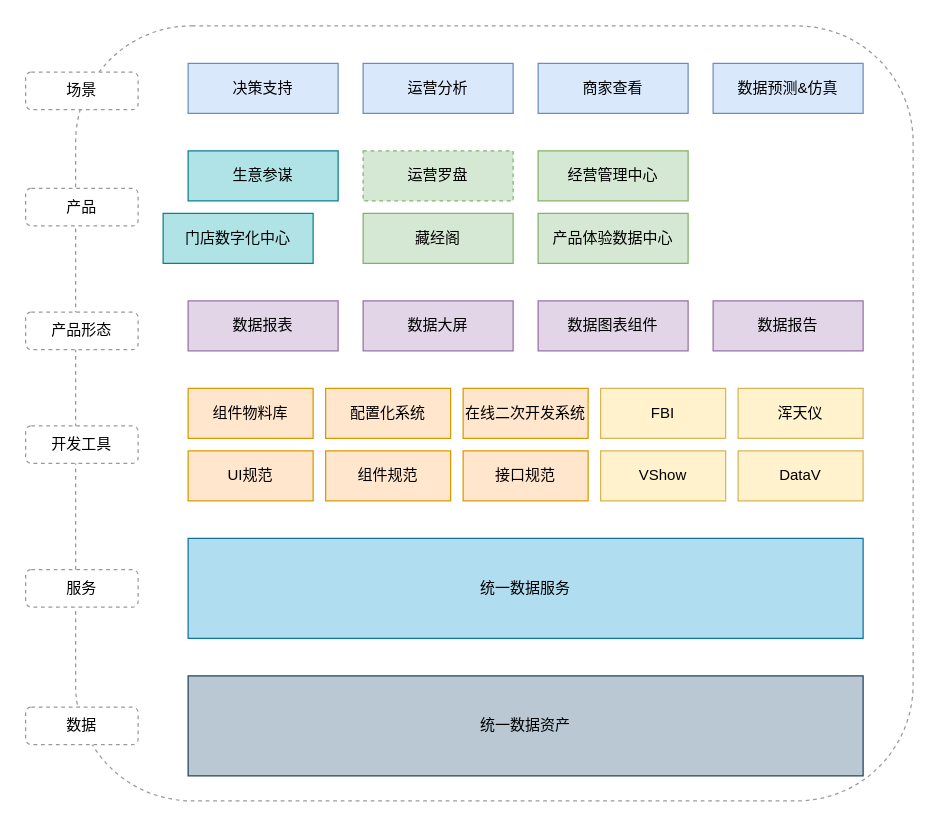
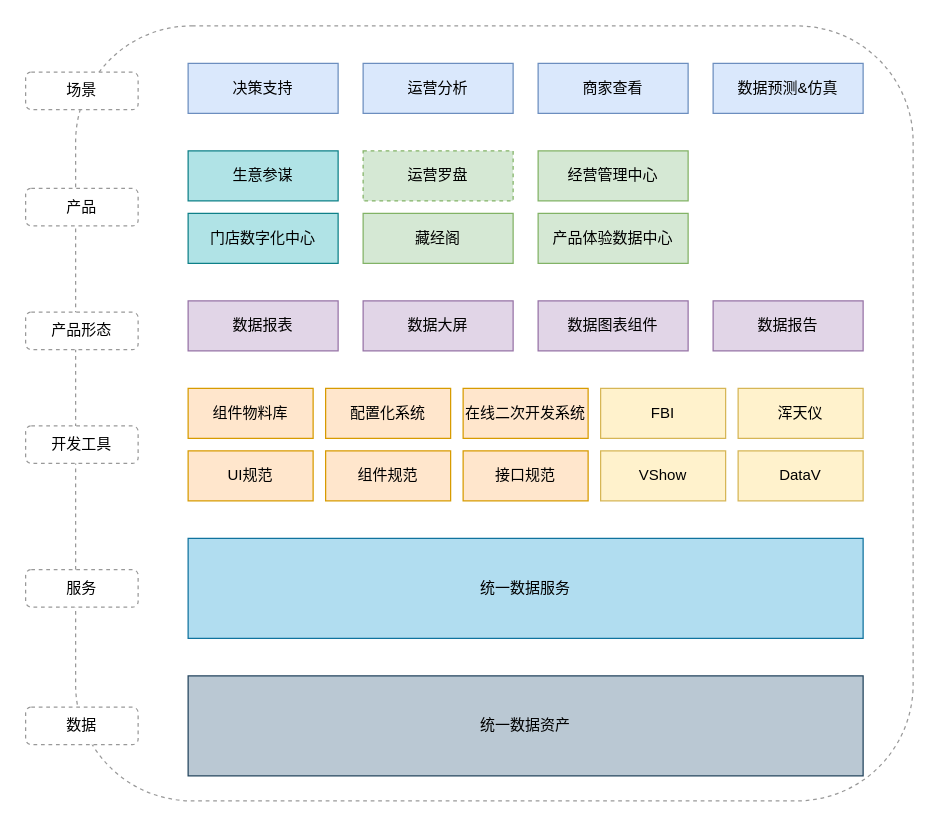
  <mxCell id="0" />
  <mxCell id="1" parent="0" />
  <mxCell id="2" value="" style="rounded=1;whiteSpace=wrap;html=1;dashed=1;strokeColor=#999999;shadow=0;comic=0;glass=0;strokeWidth=1;fillColor=none;" vertex="1" parent="1"><mxGeometry x="60" y="20" width="670" height="620" as="geometry" /></mxCell>
  <mxCell id="3" value="统一数据资产" style="rounded=0;whiteSpace=wrap;html=1;fillColor=#bac8d3;strokeColor=#23445d;shadow=0;comic=0;" vertex="1" parent="1"><mxGeometry x="150" y="540" width="540" height="80" as="geometry" /></mxCell>
  <mxCell id="4" value="统一数据服务" style="rounded=0;whiteSpace=wrap;html=1;fillColor=#b1ddf0;strokeColor=#10739e;shadow=0;comic=0;" vertex="1" parent="1"><mxGeometry x="150" y="430" width="540" height="80" as="geometry" /></mxCell>
  <mxCell id="5" value="数据报表" style="rounded=0;whiteSpace=wrap;html=1;fillColor=#e1d5e7;strokeColor=#9673a6;" vertex="1" parent="1"><mxGeometry x="150" y="240" width="120" height="40" as="geometry" /></mxCell>
  <mxCell id="6" value="数据大屏" style="rounded=0;whiteSpace=wrap;html=1;fillColor=#e1d5e7;strokeColor=#9673a6;" vertex="1" parent="1"><mxGeometry x="290" y="240" width="120" height="40" as="geometry" /></mxCell>
  <mxCell id="7" value="数据图表组件" style="rounded=0;whiteSpace=wrap;html=1;fillColor=#e1d5e7;strokeColor=#9673a6;" vertex="1" parent="1"><mxGeometry x="430" y="240" width="120" height="40" as="geometry" /></mxCell>
  <mxCell id="8" value="数据报告" style="rounded=0;whiteSpace=wrap;html=1;fillColor=#e1d5e7;strokeColor=#9673a6;" vertex="1" parent="1"><mxGeometry x="570" y="240" width="120" height="40" as="geometry" /></mxCell>
  <mxCell id="9" value="决策支持" style="rounded=0;whiteSpace=wrap;html=1;fillColor=#dae8fc;strokeColor=#6c8ebf;" vertex="1" parent="1"><mxGeometry x="150" y="50" width="120" height="40" as="geometry" /></mxCell>
  <mxCell id="10" value="运营分析" style="rounded=0;whiteSpace=wrap;html=1;fillColor=#dae8fc;strokeColor=#6c8ebf;" vertex="1" parent="1"><mxGeometry x="290" y="50" width="120" height="40" as="geometry" /></mxCell>
  <mxCell id="11" value="商家查看" style="rounded=0;whiteSpace=wrap;html=1;fillColor=#dae8fc;strokeColor=#6c8ebf;" vertex="1" parent="1"><mxGeometry x="430" y="50" width="120" height="40" as="geometry" /></mxCell>
  <mxCell id="12" value="数据预测&amp;amp;仿真" style="rounded=0;whiteSpace=wrap;html=1;fillColor=#dae8fc;strokeColor=#6c8ebf;" vertex="1" parent="1"><mxGeometry x="570" y="50" width="120" height="40" as="geometry" /></mxCell>
  <mxCell id="13" value="组件物料库" style="rounded=0;whiteSpace=wrap;html=1;fillColor=#ffe6cc;strokeColor=#d79b00;" vertex="1" parent="1"><mxGeometry x="150" y="310" width="100" height="40" as="geometry" /></mxCell>
  <mxCell id="14" value="配置化系统" style="rounded=0;whiteSpace=wrap;html=1;fillColor=#ffe6cc;strokeColor=#d79b00;" vertex="1" parent="1"><mxGeometry x="260" y="310" width="100" height="40" as="geometry" /></mxCell>
  <mxCell id="15" value="在线二次开发系统" style="rounded=0;whiteSpace=wrap;html=1;fillColor=#ffe6cc;strokeColor=#d79b00;" vertex="1" parent="1"><mxGeometry x="370" y="310" width="100" height="40" as="geometry" /></mxCell>
  <mxCell id="16" value="UI规范" style="rounded=0;whiteSpace=wrap;html=1;fillColor=#ffe6cc;strokeColor=#d79b00;" vertex="1" parent="1"><mxGeometry x="150" y="360" width="100" height="40" as="geometry" /></mxCell>
  <mxCell id="17" value="组件规范" style="rounded=0;whiteSpace=wrap;html=1;fillColor=#ffe6cc;strokeColor=#d79b00;" vertex="1" parent="1"><mxGeometry x="260" y="360" width="100" height="40" as="geometry" /></mxCell>
  <mxCell id="18" value="接口规范" style="rounded=0;whiteSpace=wrap;html=1;fillColor=#ffe6cc;strokeColor=#d79b00;" vertex="1" parent="1"><mxGeometry x="370" y="360" width="100" height="40" as="geometry" /></mxCell>
  <mxCell id="19" value="FBI" style="rounded=0;whiteSpace=wrap;html=1;fillColor=#fff2cc;strokeColor=#d6b656;" vertex="1" parent="1"><mxGeometry x="480" y="310" width="100" height="40" as="geometry" /></mxCell>
  <mxCell id="20" value="DataV" style="rounded=0;whiteSpace=wrap;html=1;fillColor=#fff2cc;strokeColor=#d6b656;" vertex="1" parent="1"><mxGeometry x="590" y="360" width="100" height="40" as="geometry" /></mxCell>
  <mxCell id="21" value="VShow" style="rounded=0;whiteSpace=wrap;html=1;fillColor=#fff2cc;strokeColor=#d6b656;" vertex="1" parent="1"><mxGeometry x="480" y="360" width="100" height="40" as="geometry" /></mxCell>
  <mxCell id="22" value="浑天仪" style="rounded=0;whiteSpace=wrap;html=1;fillColor=#fff2cc;strokeColor=#d6b656;" vertex="1" parent="1"><mxGeometry x="590" y="310" width="100" height="40" as="geometry" /></mxCell>
  <mxCell id="23" value="生意参谋" style="rounded=0;whiteSpace=wrap;html=1;fillColor=#b0e3e6;strokeColor=#0e8088;" vertex="1" parent="1"><mxGeometry x="150" y="120" width="120" height="40" as="geometry" /></mxCell>
  <mxCell id="24" value="运营罗盘" style="rounded=0;whiteSpace=wrap;html=1;fillColor=#d5e8d4;strokeColor=#82b366;dashed=1;" vertex="1" parent="1"><mxGeometry x="290" y="120" width="120" height="40" as="geometry" /></mxCell>
  <mxCell id="25" value="经营管理中心" style="rounded=0;whiteSpace=wrap;html=1;fillColor=#d5e8d4;strokeColor=#82b366;" vertex="1" parent="1"><mxGeometry x="430" y="120" width="120" height="40" as="geometry" /></mxCell>
  <mxCell id="26" value="藏经阁" style="rounded=0;whiteSpace=wrap;html=1;fillColor=#d5e8d4;strokeColor=#82b366;" vertex="1" parent="1"><mxGeometry x="290" y="170" width="120" height="40" as="geometry" /></mxCell>
- <mxCell id="27" value="门店数字化中心" style="rounded=0;whiteSpace=wrap;html=1;fillColor=#b0e3e6;strokeColor=#0e8088;" vertex="1" parent="1"><mxGeometry x="130" y="170" width="120" height="40" as="geometry" /></mxCell>
+ <mxCell id="27" value="门店数字化中心" style="rounded=0;whiteSpace=wrap;html=1;fillColor=#b0e3e6;strokeColor=#0e8088;" vertex="1" parent="1"><mxGeometry x="150" y="170" width="120" height="40" as="geometry" /></mxCell>
  <mxCell id="28" value="数据" style="rounded=1;whiteSpace=wrap;html=1;strokeColor=#999999;dashed=1;" vertex="1" parent="1"><mxGeometry x="20" y="565" width="90" height="30" as="geometry" /></mxCell>
  <mxCell id="29" value="服务" style="rounded=1;whiteSpace=wrap;html=1;strokeColor=#999999;dashed=1;" vertex="1" parent="1"><mxGeometry x="20" y="455" width="90" height="30" as="geometry" /></mxCell>
  <mxCell id="30" value="开发工具" style="rounded=1;whiteSpace=wrap;html=1;strokeColor=#999999;dashed=1;" vertex="1" parent="1"><mxGeometry x="20" y="340" width="90" height="30" as="geometry" /></mxCell>
  <mxCell id="31" value="产品形态" style="rounded=1;whiteSpace=wrap;html=1;strokeColor=#999999;dashed=1;" vertex="1" parent="1"><mxGeometry x="20" y="249" width="90" height="30" as="geometry" /></mxCell>
  <mxCell id="32" value="产品" style="rounded=1;whiteSpace=wrap;html=1;strokeColor=#999999;dashed=1;" vertex="1" parent="1"><mxGeometry x="20" y="150" width="90" height="30" as="geometry" /></mxCell>
  <mxCell id="33" value="场景" style="rounded=1;whiteSpace=wrap;html=1;strokeColor=#999999;dashed=1;" vertex="1" parent="1"><mxGeometry x="20" y="57" width="90" height="30" as="geometry" /></mxCell>
  <mxCell id="34" value="产品体验数据中心" style="rounded=0;whiteSpace=wrap;html=1;fillColor=#d5e8d4;strokeColor=#82b366;" vertex="1" parent="1"><mxGeometry x="430" y="170" width="120" height="40" as="geometry" /></mxCell>
